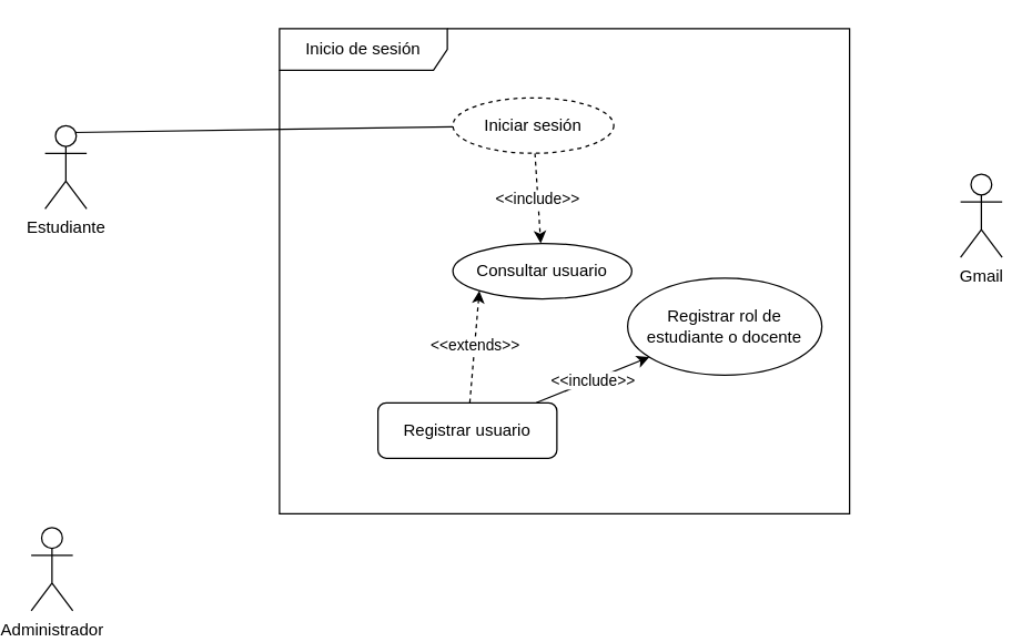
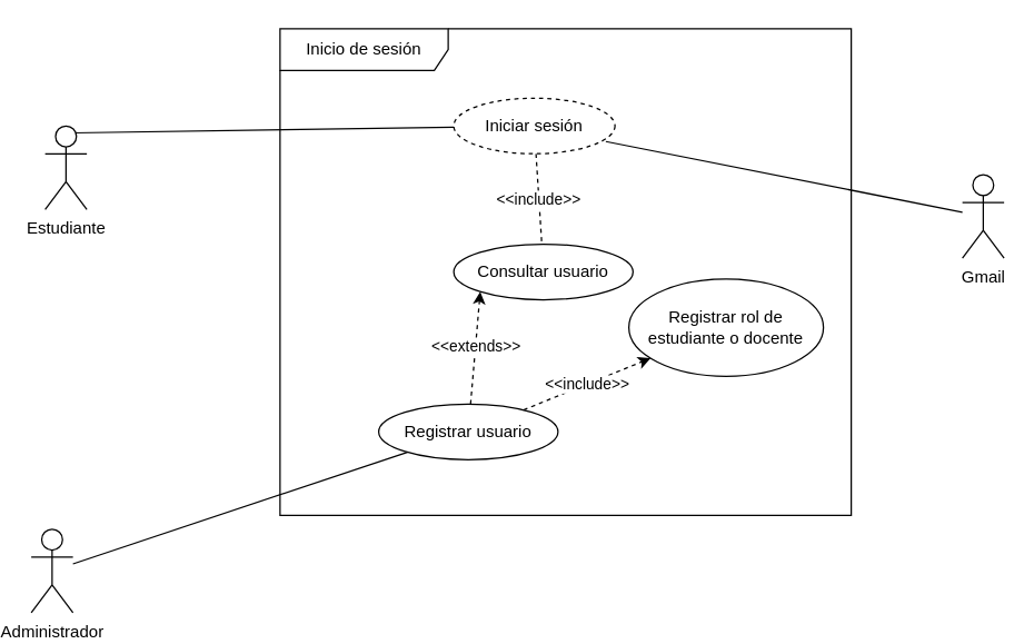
  <mxCell id="0" />
  <mxCell id="1" parent="0" />
  <mxCell id="2" value="Inicio de sesión" style="shape=umlFrame;whiteSpace=wrap;html=1;pointerEvents=0;width=121;height=30;" vertex="1" parent="1"><mxGeometry x="199" y="20" width="411" height="350" as="geometry" /></mxCell>
  <mxCell id="3" value="" style="rounded=0;orthogonalLoop=1;jettySize=auto;html=1;endArrow=none;endFill=0;" edge="1" parent="1" target="8"><mxGeometry relative="1" as="geometry"><mxPoint x="50" y="95" as="sourcePoint" /></mxGeometry></mxCell>
  <mxCell id="4" value="Estudiante" style="shape=umlActor;verticalLabelPosition=bottom;verticalAlign=top;html=1;" vertex="1" parent="1"><mxGeometry x="30" y="90" width="30" height="60" as="geometry" /></mxCell>
+ <mxCell id="5" style="rounded=0;orthogonalLoop=1;jettySize=auto;html=1;entryX=0.943;entryY=0.78;entryDx=0;entryDy=0;entryPerimeter=0;elbow=vertical;endArrow=none;endFill=0;" edge="1" parent="1" source="6" target="8"><mxGeometry relative="1" as="geometry" /></mxCell>
  <mxCell id="6" value="Gmail" style="shape=umlActor;verticalLabelPosition=bottom;verticalAlign=top;html=1;" vertex="1" parent="1"><mxGeometry x="690" y="125" width="30" height="60" as="geometry" /></mxCell>
- <mxCell id="7" value="&amp;lt;&amp;lt;include&amp;gt;&amp;gt;" style="rounded=0;orthogonalLoop=1;jettySize=auto;html=1;dashed=1;" edge="1" parent="1" source="8" target="14"><mxGeometry relative="1" as="geometry" /></mxCell>
+ <mxCell id="7" value="&amp;lt;&amp;lt;include&amp;gt;&amp;gt;" style="rounded=0;orthogonalLoop=1;jettySize=auto;html=1;dashed=1;endArrow=none;" edge="1" parent="1" source="8" target="14"><mxGeometry relative="1" as="geometry" /></mxCell>
  <mxCell id="8" value="Iniciar sesión" style="ellipse;whiteSpace=wrap;html=1;verticalAlign=middle;dashed=1;" vertex="1" parent="1"><mxGeometry x="324" y="70" width="116" height="40" as="geometry" /></mxCell>
+ <mxCell id="9" style="rounded=0;orthogonalLoop=1;jettySize=auto;html=1;endArrow=none;endFill=0;" edge="1" parent="1" source="10" target="13"><mxGeometry relative="1" as="geometry" /></mxCell>
  <mxCell id="10" value="Administrador" style="shape=umlActor;verticalLabelPosition=bottom;verticalAlign=top;html=1;" vertex="1" parent="1"><mxGeometry x="20" y="380" width="30" height="60" as="geometry" /></mxCell>
- <mxCell id="11" value="&amp;lt;&amp;lt;include&amp;gt;&amp;gt;" style="rounded=0;orthogonalLoop=1;jettySize=auto;html=1;dashed=0;" edge="1" parent="1" source="13" target="15"><mxGeometry relative="1" as="geometry" /></mxCell>
+ <mxCell id="11" value="&amp;lt;&amp;lt;include&amp;gt;&amp;gt;" style="rounded=0;orthogonalLoop=1;jettySize=auto;html=1;dashed=1;" edge="1" parent="1" source="13" target="15"><mxGeometry relative="1" as="geometry" /></mxCell>
  <mxCell id="12" value="&amp;lt;&amp;lt;extends&amp;gt;&amp;gt;" style="rounded=0;orthogonalLoop=1;jettySize=auto;html=1;entryX=0;entryY=1;entryDx=0;entryDy=0;dashed=1;" edge="1" parent="1" source="13" target="14"><mxGeometry relative="1" as="geometry" /></mxCell>
- <mxCell id="13" value="Registrar usuario" style="whiteSpace=wrap;html=1;verticalAlign=middle;rounded=1;" vertex="1" parent="1"><mxGeometry x="270" y="290" width="129" height="40" as="geometry" /></mxCell>
+ <mxCell id="13" value="Registrar usuario" style="ellipse;whiteSpace=wrap;html=1;verticalAlign=middle;" vertex="1" parent="1"><mxGeometry x="270" y="290" width="129" height="40" as="geometry" /></mxCell>
  <mxCell id="14" value="Consultar usuario" style="ellipse;whiteSpace=wrap;html=1;verticalAlign=middle;" vertex="1" parent="1"><mxGeometry x="324" y="175" width="129" height="40" as="geometry" /></mxCell>
  <mxCell id="15" value="Registrar rol de estudiante o docente" style="ellipse;whiteSpace=wrap;html=1;verticalAlign=middle;" vertex="1" parent="1"><mxGeometry x="450" y="200" width="140" height="70" as="geometry" /></mxCell>
